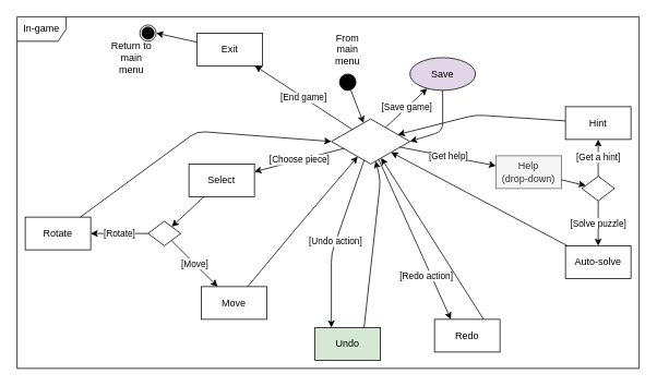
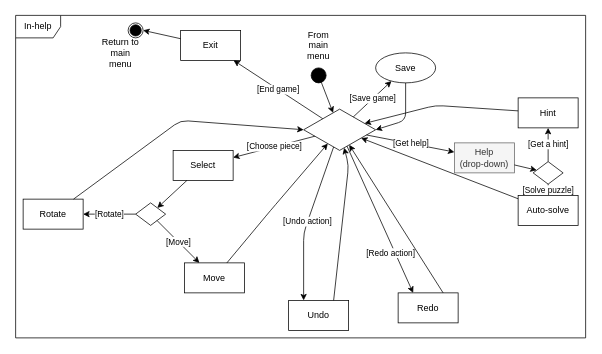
  <mxCell id="0" />
  <mxCell id="1" parent="0" />
- <mxCell id="2" value="In-game" style="shape=umlFrame;whiteSpace=wrap;html=1;" vertex="1" parent="1"><mxGeometry x="20" y="20" width="760" height="430" as="geometry" /></mxCell>
+ <mxCell id="2" value="In-help" style="shape=umlFrame;whiteSpace=wrap;html=1;" vertex="1" parent="1"><mxGeometry x="20" y="20" width="760" height="430" as="geometry" /></mxCell>
  <mxCell id="3" value="" style="ellipse;whiteSpace=wrap;html=1;aspect=fixed;fillColor=#000000;" vertex="1" parent="1"><mxGeometry x="414" y="90" width="20" height="20" as="geometry" /></mxCell>
  <mxCell id="4" value="From main menu" style="text;html=1;strokeColor=none;fillColor=none;align=center;verticalAlign=middle;whiteSpace=wrap;rounded=0;" vertex="1" parent="1"><mxGeometry x="404" y="50" width="40" height="20" as="geometry" /></mxCell>
  <mxCell id="5" value="Exit" style="rounded=0;whiteSpace=wrap;html=1;" vertex="1" parent="1"><mxGeometry x="240" y="40" width="80" height="40" as="geometry" /></mxCell>
  <mxCell id="6" value="[End game]" style="endArrow=classic;html=1;" edge="1" parent="1" source="12" target="5"><mxGeometry width="50" height="50" relative="1" as="geometry"><mxPoint x="394" y="410" as="sourcePoint" /><mxPoint x="444" y="360" as="targetPoint" /></mxGeometry></mxCell>
  <mxCell id="7" value="" style="group" vertex="1" connectable="0" parent="1"><mxGeometry x="170" y="30" width="20" height="20" as="geometry" /></mxCell>
  <mxCell id="8" value="" style="ellipse;whiteSpace=wrap;html=1;aspect=fixed;shadow=0;" vertex="1" parent="7"><mxGeometry width="20" height="20" as="geometry" /></mxCell>
  <mxCell id="9" value="" style="ellipse;whiteSpace=wrap;html=1;aspect=fixed;fillColor=#000000;shadow=0;" vertex="1" parent="7"><mxGeometry x="2.5" y="2.5" width="15" height="15" as="geometry" /></mxCell>
  <mxCell id="10" value="" style="endArrow=classic;html=1;entryX=1;entryY=0.5;entryDx=0;entryDy=0;" edge="1" parent="1" source="5" target="8"><mxGeometry width="50" height="50" relative="1" as="geometry"><mxPoint x="334" y="380" as="sourcePoint" /><mxPoint x="434" y="320" as="targetPoint" /></mxGeometry></mxCell>
  <mxCell id="11" value="Return to main menu" style="text;html=1;strokeColor=none;fillColor=none;align=center;verticalAlign=middle;whiteSpace=wrap;rounded=0;shadow=0;" vertex="1" parent="1"><mxGeometry x="130" y="60" width="60" height="20" as="geometry" /></mxCell>
  <mxCell id="12" value="" style="rhombus;whiteSpace=wrap;html=1;" vertex="1" parent="1"><mxGeometry x="404" y="145" width="96" height="55" as="geometry" /></mxCell>
  <mxCell id="13" value="" style="endArrow=classic;html=1;" edge="1" parent="1" source="3" target="12"><mxGeometry width="50" height="50" relative="1" as="geometry"><mxPoint x="444" y="290" as="sourcePoint" /><mxPoint x="494" y="240" as="targetPoint" /></mxGeometry></mxCell>
  <mxCell id="14" value="Rotate" style="rounded=0;whiteSpace=wrap;html=1;" vertex="1" parent="1"><mxGeometry x="30" y="265" width="80" height="40" as="geometry" /></mxCell>
  <mxCell id="15" value="Move" style="rounded=0;whiteSpace=wrap;html=1;" vertex="1" parent="1"><mxGeometry x="245" y="350" width="80" height="40" as="geometry" /></mxCell>
  <mxCell id="16" value="Hint" style="rounded=0;whiteSpace=wrap;html=1;" vertex="1" parent="1"><mxGeometry x="690" y="130" width="80" height="40" as="geometry" /></mxCell>
- <mxCell id="17" value="Auto-solve" style="rounded=0;whiteSpace=wrap;html=1;" vertex="1" parent="1"><mxGeometry x="690" y="300" width="80" height="40" as="geometry" /></mxCell>
- <mxCell id="18" value="Undo" style="rounded=0;whiteSpace=wrap;html=1;fillColor=#d5e8d4;" vertex="1" parent="1"><mxGeometry x="384" y="400" width="80" height="40" as="geometry" /></mxCell>
+ <mxCell id="17" value="Auto-solve" style="rounded=0;whiteSpace=wrap;html=1;" vertex="1" parent="1"><mxGeometry x="690" y="260" width="80" height="40" as="geometry" /></mxCell>
+ <mxCell id="18" value="Undo" style="rounded=0;whiteSpace=wrap;html=1;" vertex="1" parent="1"><mxGeometry x="384" y="400" width="80" height="40" as="geometry" /></mxCell>
  <mxCell id="19" value="Redo" style="rounded=0;whiteSpace=wrap;html=1;" vertex="1" parent="1"><mxGeometry x="530" y="390" width="80" height="40" as="geometry" /></mxCell>
  <mxCell id="20" value="Select" style="rounded=0;whiteSpace=wrap;html=1;" vertex="1" parent="1"><mxGeometry x="230" y="200" width="80" height="40" as="geometry" /></mxCell>
  <mxCell id="21" value="[Choose piece]" style="endArrow=classic;html=1;" edge="1" parent="1" source="12" target="20"><mxGeometry width="50" height="50" relative="1" as="geometry"><mxPoint x="390" y="260" as="sourcePoint" /><mxPoint x="440" y="210" as="targetPoint" /></mxGeometry></mxCell>
  <mxCell id="22" value="" style="rhombus;whiteSpace=wrap;html=1;" vertex="1" parent="1"><mxGeometry x="180" y="270" width="40" height="30" as="geometry" /></mxCell>
  <mxCell id="23" value="[Move]" style="endArrow=classic;html=1;" edge="1" parent="1" source="22" target="15"><mxGeometry width="50" height="50" relative="1" as="geometry"><mxPoint x="390" y="260" as="sourcePoint" /><mxPoint x="440" y="210" as="targetPoint" /></mxGeometry></mxCell>
  <mxCell id="24" value="[Rotate]" style="endArrow=classic;html=1;" edge="1" parent="1" source="22" target="14"><mxGeometry width="50" height="50" relative="1" as="geometry"><mxPoint x="390" y="260" as="sourcePoint" /><mxPoint x="440" y="210" as="targetPoint" /></mxGeometry></mxCell>
  <mxCell id="25" value="" style="endArrow=classic;html=1;" edge="1" parent="1" source="20" target="22"><mxGeometry width="50" height="50" relative="1" as="geometry"><mxPoint x="390" y="260" as="sourcePoint" /><mxPoint x="440" y="210" as="targetPoint" /></mxGeometry></mxCell>
  <mxCell id="26" value="" style="endArrow=classic;html=1;entryX=0;entryY=0.5;entryDx=0;entryDy=0;" edge="1" parent="1" source="14" target="12"><mxGeometry width="50" height="50" relative="1" as="geometry"><mxPoint x="390" y="260" as="sourcePoint" /><mxPoint x="160" y="160" as="targetPoint" /><Array as="points"><mxPoint x="240" y="160" /></Array></mxGeometry></mxCell>
  <mxCell id="27" value="" style="endArrow=classic;html=1;" edge="1" parent="1" source="15" target="12"><mxGeometry width="50" height="50" relative="1" as="geometry"><mxPoint x="390" y="260" as="sourcePoint" /><mxPoint x="440" y="210" as="targetPoint" /><Array as="points"><mxPoint x="360" y="280" /></Array></mxGeometry></mxCell>
  <mxCell id="28" value="[Save game]" style="endArrow=classic;html=1;" edge="1" parent="1" source="12" target="29"><mxGeometry width="50" height="50" relative="1" as="geometry"><mxPoint x="560" y="250" as="sourcePoint" /><mxPoint x="480" y="200" as="targetPoint" /></mxGeometry></mxCell>
- <mxCell id="29" value="Save" style="ellipse;whiteSpace=wrap;html=1;fillColor=#e1d5e7;" vertex="1" parent="1"><mxGeometry x="500" y="70" width="80" height="40" as="geometry" /></mxCell>
+ <mxCell id="29" value="Save" style="ellipse;whiteSpace=wrap;html=1;" vertex="1" parent="1"><mxGeometry x="500" y="70" width="80" height="40" as="geometry" /></mxCell>
  <mxCell id="30" value="" style="endArrow=classic;html=1;entryX=1;entryY=0.5;entryDx=0;entryDy=0;" edge="1" parent="1" source="29" target="12"><mxGeometry width="50" height="50" relative="1" as="geometry"><mxPoint x="560" y="260" as="sourcePoint" /><mxPoint x="560" y="140" as="targetPoint" /><Array as="points"><mxPoint x="540" y="160" /></Array></mxGeometry></mxCell>
  <mxCell id="31" value="[Undo action]" style="endArrow=classic;html=1;entryX=0.25;entryY=0;entryDx=0;entryDy=0;" edge="1" parent="1" source="12" target="18"><mxGeometry width="50" height="50" relative="1" as="geometry"><mxPoint x="440" y="310" as="sourcePoint" /><mxPoint x="490" y="260" as="targetPoint" /><Array as="points"><mxPoint x="404" y="310" /></Array></mxGeometry></mxCell>
  <mxCell id="32" value="" style="endArrow=classic;html=1;exitX=0.75;exitY=0;exitDx=0;exitDy=0;" edge="1" parent="1" source="18" target="12"><mxGeometry width="50" height="50" relative="1" as="geometry"><mxPoint x="440" y="310" as="sourcePoint" /><mxPoint x="490" y="260" as="targetPoint" /><Array as="points"><mxPoint x="464" y="220" /></Array></mxGeometry></mxCell>
  <mxCell id="33" value="[Redo action]" style="endArrow=classic;html=1;entryX=0.25;entryY=0;entryDx=0;entryDy=0;" edge="1" parent="1" source="12" target="19"><mxGeometry x="0.436" y="-6" width="50" height="50" relative="1" as="geometry"><mxPoint x="490" y="360" as="sourcePoint" /><mxPoint x="540" y="310" as="targetPoint" /><mxPoint as="offset" /></mxGeometry></mxCell>
  <mxCell id="34" value="" style="endArrow=classic;html=1;exitX=0.75;exitY=0;exitDx=0;exitDy=0;" edge="1" parent="1" source="19" target="12"><mxGeometry width="50" height="50" relative="1" as="geometry"><mxPoint x="490" y="360" as="sourcePoint" /><mxPoint x="540" y="310" as="targetPoint" /><Array as="points" /></mxGeometry></mxCell>
  <mxCell id="35" value="Help &lt;br&gt;(drop-down)" style="rounded=0;whiteSpace=wrap;html=1;fillColor=#f5f5f5;strokeColor=#666666;fontColor=#333333;" vertex="1" parent="1"><mxGeometry x="605" y="190" width="80" height="40" as="geometry" /></mxCell>
  <mxCell id="36" value="[Get help]" style="endArrow=classic;html=1;" edge="1" parent="1" source="12" target="35"><mxGeometry width="50" height="50" relative="1" as="geometry"><mxPoint x="490" y="330" as="sourcePoint" /><mxPoint x="540" y="280" as="targetPoint" /></mxGeometry></mxCell>
  <mxCell id="37" value="" style="rhombus;whiteSpace=wrap;html=1;" vertex="1" parent="1"><mxGeometry x="710" y="215" width="40" height="30" as="geometry" /></mxCell>
  <mxCell id="38" value="" style="endArrow=classic;html=1;" edge="1" parent="1" source="35" target="37"><mxGeometry width="50" height="50" relative="1" as="geometry"><mxPoint x="490" y="330" as="sourcePoint" /><mxPoint x="720" y="210" as="targetPoint" /></mxGeometry></mxCell>
  <mxCell id="39" value="[Solve puzzle]" style="endArrow=classic;html=1;" edge="1" parent="1" source="37" target="17"><mxGeometry width="50" height="50" relative="1" as="geometry"><mxPoint x="490" y="330" as="sourcePoint" /><mxPoint x="540" y="280" as="targetPoint" /></mxGeometry></mxCell>
  <mxCell id="40" value="[Get a hint]" style="endArrow=classic;html=1;" edge="1" parent="1" source="37" target="16"><mxGeometry width="50" height="50" relative="1" as="geometry"><mxPoint x="490" y="330" as="sourcePoint" /><mxPoint x="540" y="280" as="targetPoint" /></mxGeometry></mxCell>
  <mxCell id="41" value="" style="endArrow=classic;html=1;" edge="1" parent="1" source="17" target="12"><mxGeometry width="50" height="50" relative="1" as="geometry"><mxPoint x="620" y="330" as="sourcePoint" /><mxPoint x="600" y="260" as="targetPoint" /></mxGeometry></mxCell>
  <mxCell id="42" value="" style="endArrow=classic;html=1;" edge="1" parent="1" source="16" target="12"><mxGeometry width="50" height="50" relative="1" as="geometry"><mxPoint x="490" y="330" as="sourcePoint" /><mxPoint x="590" y="140" as="targetPoint" /><Array as="points"><mxPoint x="580" y="140" /></Array></mxGeometry></mxCell>
